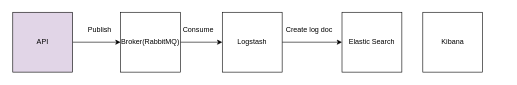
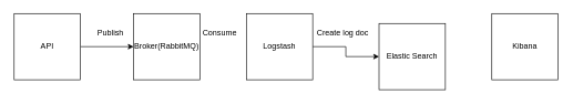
  <mxCell id="0" />
  <mxCell id="1" parent="0" />
  <mxCell id="2" style="edgeStyle=orthogonalEdgeStyle;rounded=0;orthogonalLoop=1;jettySize=auto;html=1;" edge="1" parent="1" source="3" target="4"><mxGeometry relative="1" as="geometry" /></mxCell>
  <mxCell id="3" value="Logstash" style="whiteSpace=wrap;html=1;aspect=fixed;" vertex="1" parent="1"><mxGeometry x="370" y="20" width="100" height="100" as="geometry" /></mxCell>
- <mxCell id="4" value="Elastic Search" style="whiteSpace=wrap;html=1;aspect=fixed;" vertex="1" parent="1"><mxGeometry x="570" y="20" width="100" height="100" as="geometry" /></mxCell>
- <mxCell id="5" value="Kibana" style="whiteSpace=wrap;html=1;aspect=fixed;" vertex="1" parent="1"><mxGeometry x="705" y="20" width="100" height="100" as="geometry" /></mxCell>
+ <mxCell id="4" value="Elastic Search" style="whiteSpace=wrap;html=1;aspect=fixed;" vertex="1" parent="1"><mxGeometry x="570" y="35" width="100" height="100" as="geometry" /></mxCell>
+ <mxCell id="5" value="Kibana" style="whiteSpace=wrap;html=1;aspect=fixed;" vertex="1" parent="1"><mxGeometry x="740" y="20" width="100" height="100" as="geometry" /></mxCell>
  <mxCell id="6" style="edgeStyle=orthogonalEdgeStyle;rounded=0;orthogonalLoop=1;jettySize=auto;html=1;entryX=0;entryY=0.5;entryDx=0;entryDy=0;" edge="1" parent="1" source="7" target="9"><mxGeometry relative="1" as="geometry" /></mxCell>
- <mxCell id="7" value="API" style="whiteSpace=wrap;html=1;aspect=fixed;fillColor=#e1d5e7;" vertex="1" parent="1"><mxGeometry x="20" y="20" width="100" height="100" as="geometry" /></mxCell>
- <mxCell id="8" style="edgeStyle=orthogonalEdgeStyle;rounded=0;orthogonalLoop=1;jettySize=auto;html=1;entryX=0;entryY=0.5;entryDx=0;entryDy=0;" edge="1" parent="1" source="9" target="3"><mxGeometry relative="1" as="geometry" /></mxCell>
+ <mxCell id="7" value="API" style="whiteSpace=wrap;html=1;aspect=fixed;" vertex="1" parent="1"><mxGeometry x="20" y="20" width="100" height="100" as="geometry" /></mxCell>
  <mxCell id="9" value="Broker(RabbitMQ)" style="whiteSpace=wrap;html=1;aspect=fixed;" vertex="1" parent="1"><mxGeometry x="200" y="20" width="100" height="100" as="geometry" /></mxCell>
  <mxCell id="10" value="Publish" style="text;html=1;align=center;verticalAlign=middle;resizable=0;points=[];autosize=1;strokeColor=none;fillColor=none;" vertex="1" parent="1"><mxGeometry x="140" y="40" width="50" height="20" as="geometry" /></mxCell>
  <mxCell id="11" value="Consume" style="text;html=1;strokeColor=none;fillColor=none;align=center;verticalAlign=middle;whiteSpace=wrap;rounded=0;" vertex="1" parent="1"><mxGeometry x="300" y="35" width="60" height="30" as="geometry" /></mxCell>
  <mxCell id="12" value="Create log doc" style="text;html=1;align=center;verticalAlign=middle;resizable=0;points=[];autosize=1;strokeColor=none;fillColor=none;" vertex="1" parent="1"><mxGeometry x="470" y="40" width="90" height="20" as="geometry" /></mxCell>
